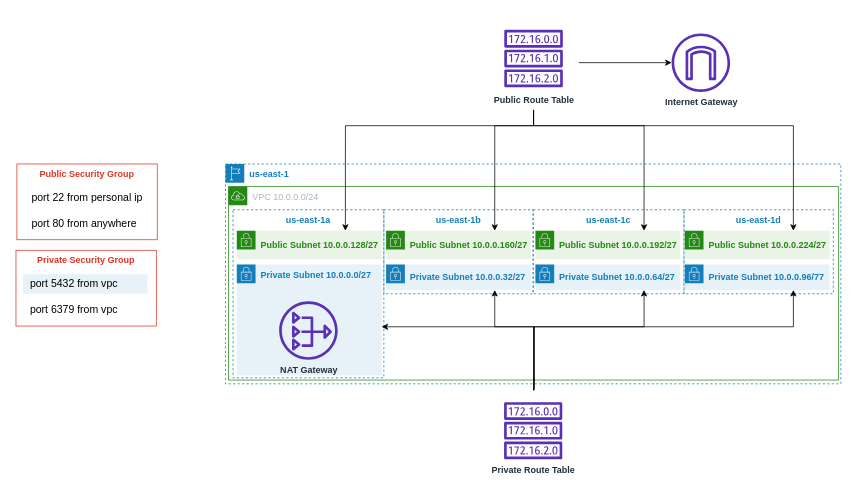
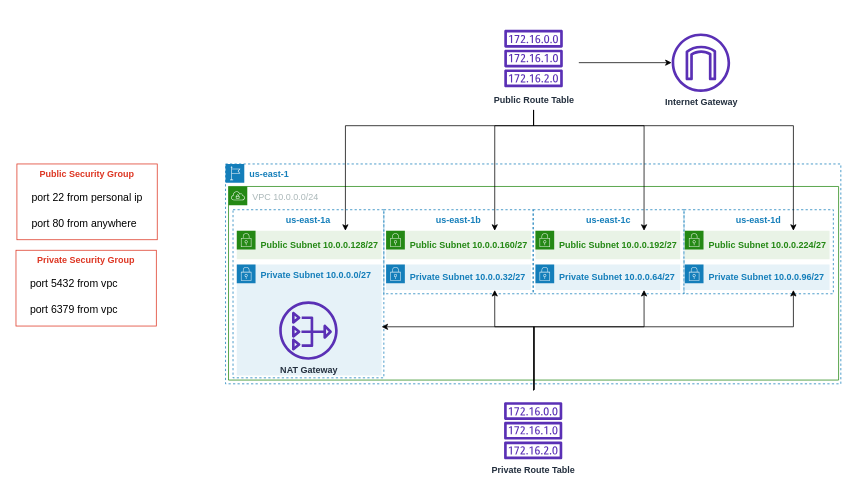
  <mxCell id="0" />
  <mxCell id="1" parent="0" />
  <mxCell id="2" value="us-east-1" style="points=[[0,0],[0.25,0],[0.5,0],[0.75,0],[1,0],[1,0.25],[1,0.5],[1,0.75],[1,1],[0.75,1],[0.5,1],[0.25,1],[0,1],[0,0.75],[0,0.5],[0,0.25]];outlineConnect=0;gradientColor=none;html=1;whiteSpace=wrap;fontSize=12;fontStyle=1;shape=mxgraph.aws4.group;grIcon=mxgraph.aws4.group_region;strokeColor=#147EBA;fillColor=none;verticalAlign=top;align=left;spacingLeft=30;fontColor=#147EBA;dashed=1;" vertex="1" parent="1"><mxGeometry x="300" y="218" width="820" height="293" as="geometry" /></mxCell>
  <mxCell id="3" value="VPC 10.0.0.0/24" style="points=[[0,0],[0.25,0],[0.5,0],[0.75,0],[1,0],[1,0.25],[1,0.5],[1,0.75],[1,1],[0.75,1],[0.5,1],[0.25,1],[0,1],[0,0.75],[0,0.5],[0,0.25]];outlineConnect=0;gradientColor=none;html=1;whiteSpace=wrap;fontSize=12;fontStyle=0;shape=mxgraph.aws4.group;grIcon=mxgraph.aws4.group_vpc;strokeColor=#248814;fillColor=none;verticalAlign=top;align=left;spacingLeft=30;fontColor=#AAB7B8;dashed=0;" vertex="1" parent="1"><mxGeometry x="304" y="248" width="813" height="258" as="geometry" /></mxCell>
  <mxCell id="4" style="edgeStyle=orthogonalEdgeStyle;rounded=0;orthogonalLoop=1;jettySize=auto;html=1;exitX=0.5;exitY=1;exitDx=0;exitDy=0;entryX=0.75;entryY=0;entryDx=0;entryDy=0;" edge="1" parent="1" source="6" target="11"><mxGeometry relative="1" as="geometry"><Array as="points"><mxPoint x="711" y="167" /><mxPoint x="460" y="167" /></Array></mxGeometry></mxCell>
  <mxCell id="5" style="edgeStyle=orthogonalEdgeStyle;rounded=0;orthogonalLoop=1;jettySize=auto;html=1;exitX=1;exitY=0.5;exitDx=0;exitDy=0;" edge="1" parent="1" source="6" target="15"><mxGeometry relative="1" as="geometry" /></mxCell>
  <mxCell id="6" value="" style="rounded=0;whiteSpace=wrap;html=1;verticalAlign=middle;strokeColor=none;" vertex="1" parent="1"><mxGeometry x="650.5" y="20" width="120" height="126" as="geometry" /></mxCell>
  <mxCell id="7" value="us-east-1a" style="fillColor=none;strokeColor=#147EBA;dashed=1;verticalAlign=top;fontStyle=1;fontColor=#147EBA;" vertex="1" parent="1"><mxGeometry x="310" y="279" width="201" height="224" as="geometry" /></mxCell>
  <mxCell id="8" value="us-east-1b" style="fillColor=none;strokeColor=#147EBA;dashed=1;verticalAlign=top;fontStyle=1;fontColor=#147EBA;" vertex="1" parent="1"><mxGeometry x="511" y="279" width="199" height="112" as="geometry" /></mxCell>
  <mxCell id="9" value="us-east-1c" style="fillColor=none;strokeColor=#147EBA;dashed=1;verticalAlign=top;fontStyle=1;fontColor=#147EBA;" vertex="1" parent="1"><mxGeometry x="710" y="279" width="201" height="112" as="geometry" /></mxCell>
  <mxCell id="10" value="us-east-1d" style="fillColor=none;strokeColor=#147EBA;dashed=1;verticalAlign=top;fontStyle=1;fontColor=#147EBA;" vertex="1" parent="1"><mxGeometry x="911" y="279" width="199" height="112" as="geometry" /></mxCell>
  <mxCell id="11" value="Public Subnet 10.0.0.128/27" style="points=[[0,0],[0.25,0],[0.5,0],[0.75,0],[1,0],[1,0.25],[1,0.5],[1,0.75],[1,1],[0.75,1],[0.5,1],[0.25,1],[0,1],[0,0.75],[0,0.5],[0,0.25]];outlineConnect=0;gradientColor=none;html=1;whiteSpace=wrap;fontSize=12;fontStyle=1;shape=mxgraph.aws4.group;grIcon=mxgraph.aws4.group_security_group;grStroke=0;strokeColor=#248814;fillColor=#E9F3E6;verticalAlign=middle;align=left;spacingLeft=30;fontColor=#248814;dashed=0;" vertex="1" parent="1"><mxGeometry x="315" y="307" width="193" height="38" as="geometry" /></mxCell>
  <mxCell id="12" value="Private Subnet 10.0.0.0/27" style="points=[[0,0],[0.25,0],[0.5,0],[0.75,0],[1,0],[1,0.25],[1,0.5],[1,0.75],[1,1],[0.75,1],[0.5,1],[0.25,1],[0,1],[0,0.75],[0,0.5],[0,0.25]];outlineConnect=0;gradientColor=none;html=1;whiteSpace=wrap;fontSize=12;fontStyle=1;shape=mxgraph.aws4.group;grIcon=mxgraph.aws4.group_security_group;grStroke=0;strokeColor=#147EBA;fillColor=#E6F2F8;verticalAlign=top;align=left;spacingLeft=30;fontColor=#147EBA;dashed=0;" vertex="1" parent="1"><mxGeometry x="315" y="352" width="193" height="148" as="geometry" /></mxCell>
  <mxCell id="13" value="Public Security Group" style="fillColor=none;strokeColor=#DD3522;verticalAlign=top;fontStyle=1;fontColor=#DD3522;" vertex="1" parent="1"><mxGeometry x="22" y="218" width="187" height="101" as="geometry" /></mxCell>
  <mxCell id="14" value="Public Route Table" style="outlineConnect=0;fontColor=#232F3E;gradientColor=none;fillColor=#5A30B5;strokeColor=none;dashed=0;verticalLabelPosition=bottom;verticalAlign=top;align=center;html=1;fontSize=12;fontStyle=1;aspect=fixed;pointerEvents=1;shape=mxgraph.aws4.route_table;" vertex="1" parent="1"><mxGeometry x="671.5" y="36.5" width="78" height="82" as="geometry" /></mxCell>
  <mxCell id="15" value="Internet Gateway" style="outlineConnect=0;fontColor=#232F3E;gradientColor=none;fillColor=#5A30B5;strokeColor=none;dashed=0;verticalLabelPosition=bottom;verticalAlign=top;align=center;html=1;fontSize=12;fontStyle=1;aspect=fixed;pointerEvents=1;shape=mxgraph.aws4.internet_gateway;" vertex="1" parent="1"><mxGeometry x="894.5" y="44" width="78" height="78" as="geometry" /></mxCell>
  <mxCell id="16" value="NAT Gateway" style="outlineConnect=0;fontColor=#232F3E;gradientColor=none;fillColor=#5A30B5;strokeColor=none;dashed=0;verticalLabelPosition=bottom;verticalAlign=top;align=center;html=1;fontSize=12;fontStyle=1;aspect=fixed;pointerEvents=1;shape=mxgraph.aws4.nat_gateway;" vertex="1" parent="1"><mxGeometry x="371.5" y="401" width="78" height="78" as="geometry" /></mxCell>
  <mxCell id="17" value="Public Subnet 10.0.0.160/27" style="points=[[0,0],[0.25,0],[0.5,0],[0.75,0],[1,0],[1,0.25],[1,0.5],[1,0.75],[1,1],[0.75,1],[0.5,1],[0.25,1],[0,1],[0,0.75],[0,0.5],[0,0.25]];outlineConnect=0;gradientColor=none;html=1;whiteSpace=wrap;fontSize=12;fontStyle=1;shape=mxgraph.aws4.group;grIcon=mxgraph.aws4.group_security_group;grStroke=0;strokeColor=#248814;fillColor=#E9F3E6;verticalAlign=middle;align=left;spacingLeft=30;fontColor=#248814;dashed=0;" vertex="1" parent="1"><mxGeometry x="514" y="307" width="193" height="38" as="geometry" /></mxCell>
  <mxCell id="18" value="Public Subnet 10.0.0.192/27" style="points=[[0,0],[0.25,0],[0.5,0],[0.75,0],[1,0],[1,0.25],[1,0.5],[1,0.75],[1,1],[0.75,1],[0.5,1],[0.25,1],[0,1],[0,0.75],[0,0.5],[0,0.25]];outlineConnect=0;gradientColor=none;html=1;whiteSpace=wrap;fontSize=12;fontStyle=1;shape=mxgraph.aws4.group;grIcon=mxgraph.aws4.group_security_group;grStroke=0;strokeColor=#248814;fillColor=#E9F3E6;verticalAlign=middle;align=left;spacingLeft=30;fontColor=#248814;dashed=0;" vertex="1" parent="1"><mxGeometry x="713" y="307" width="193" height="38" as="geometry" /></mxCell>
  <mxCell id="19" value="Public Subnet 10.0.0.224/27" style="points=[[0,0],[0.25,0],[0.5,0],[0.75,0],[1,0],[1,0.25],[1,0.5],[1,0.75],[1,1],[0.75,1],[0.5,1],[0.25,1],[0,1],[0,0.75],[0,0.5],[0,0.25]];outlineConnect=0;gradientColor=none;html=1;whiteSpace=wrap;fontSize=12;fontStyle=1;shape=mxgraph.aws4.group;grIcon=mxgraph.aws4.group_security_group;grStroke=0;strokeColor=#248814;fillColor=#E9F3E6;verticalAlign=middle;align=left;spacingLeft=30;fontColor=#248814;dashed=0;" vertex="1" parent="1"><mxGeometry x="912" y="307" width="193" height="38" as="geometry" /></mxCell>
  <mxCell id="20" value="Private Subnet 10.0.0.32/27" style="points=[[0,0],[0.25,0],[0.5,0],[0.75,0],[1,0],[1,0.25],[1,0.5],[1,0.75],[1,1],[0.75,1],[0.5,1],[0.25,1],[0,1],[0,0.75],[0,0.5],[0,0.25]];outlineConnect=0;gradientColor=none;html=1;whiteSpace=wrap;fontSize=12;fontStyle=1;shape=mxgraph.aws4.group;grIcon=mxgraph.aws4.group_security_group;grStroke=0;strokeColor=#147EBA;fillColor=#E6F2F8;verticalAlign=middle;align=left;spacingLeft=30;fontColor=#147EBA;dashed=0;" vertex="1" parent="1"><mxGeometry x="514" y="352" width="193" height="34" as="geometry" /></mxCell>
  <mxCell id="21" value="Private Subnet 10.0.0.64/27" style="points=[[0,0],[0.25,0],[0.5,0],[0.75,0],[1,0],[1,0.25],[1,0.5],[1,0.75],[1,1],[0.75,1],[0.5,1],[0.25,1],[0,1],[0,0.75],[0,0.5],[0,0.25]];outlineConnect=0;gradientColor=none;html=1;whiteSpace=wrap;fontSize=12;fontStyle=1;shape=mxgraph.aws4.group;grIcon=mxgraph.aws4.group_security_group;grStroke=0;strokeColor=#147EBA;fillColor=#E6F2F8;verticalAlign=middle;align=left;spacingLeft=30;fontColor=#147EBA;dashed=0;" vertex="1" parent="1"><mxGeometry x="713" y="352" width="193" height="34" as="geometry" /></mxCell>
- <mxCell id="22" value="Private Subnet 10.0.0.96/77" style="points=[[0,0],[0.25,0],[0.5,0],[0.75,0],[1,0],[1,0.25],[1,0.5],[1,0.75],[1,1],[0.75,1],[0.5,1],[0.25,1],[0,1],[0,0.75],[0,0.5],[0,0.25]];outlineConnect=0;gradientColor=none;html=1;whiteSpace=wrap;fontSize=12;fontStyle=1;shape=mxgraph.aws4.group;grIcon=mxgraph.aws4.group_security_group;grStroke=0;strokeColor=#147EBA;fillColor=#E6F2F8;verticalAlign=middle;align=left;spacingLeft=30;fontColor=#147EBA;dashed=0;" vertex="1" parent="1"><mxGeometry x="912" y="352" width="193" height="34" as="geometry" /></mxCell>
+ <mxCell id="22" value="Private Subnet 10.0.0.96/27" style="points=[[0,0],[0.25,0],[0.5,0],[0.75,0],[1,0],[1,0.25],[1,0.5],[1,0.75],[1,1],[0.75,1],[0.5,1],[0.25,1],[0,1],[0,0.75],[0,0.5],[0,0.25]];outlineConnect=0;gradientColor=none;html=1;whiteSpace=wrap;fontSize=12;fontStyle=1;shape=mxgraph.aws4.group;grIcon=mxgraph.aws4.group_security_group;grStroke=0;strokeColor=#147EBA;fillColor=#E6F2F8;verticalAlign=middle;align=left;spacingLeft=30;fontColor=#147EBA;dashed=0;" vertex="1" parent="1"><mxGeometry x="912" y="352" width="193" height="34" as="geometry" /></mxCell>
  <mxCell id="23" style="edgeStyle=orthogonalEdgeStyle;rounded=0;orthogonalLoop=1;jettySize=auto;html=1;entryX=0.75;entryY=0;entryDx=0;entryDy=0;exitX=0.5;exitY=1;exitDx=0;exitDy=0;" edge="1" parent="1" source="6" target="17"><mxGeometry relative="1" as="geometry"><mxPoint x="801" y="168" as="sourcePoint" /><mxPoint x="469.75" y="317" as="targetPoint" /><Array as="points"><mxPoint x="711" y="167" /><mxPoint x="659" y="167" /></Array></mxGeometry></mxCell>
  <mxCell id="24" style="edgeStyle=orthogonalEdgeStyle;rounded=0;orthogonalLoop=1;jettySize=auto;html=1;entryX=0.75;entryY=0;entryDx=0;entryDy=0;exitX=0.5;exitY=1;exitDx=0;exitDy=0;" edge="1" parent="1" source="6" target="18"><mxGeometry relative="1" as="geometry"><mxPoint x="963.75" y="114" as="sourcePoint" /><mxPoint x="912" y="294" as="targetPoint" /><Array as="points"><mxPoint x="711" y="167" /><mxPoint x="858" y="167" /></Array></mxGeometry></mxCell>
  <mxCell id="25" style="edgeStyle=orthogonalEdgeStyle;rounded=0;orthogonalLoop=1;jettySize=auto;html=1;entryX=0.75;entryY=0;entryDx=0;entryDy=0;exitX=0.5;exitY=1;exitDx=0;exitDy=0;" edge="1" parent="1" source="6" target="19"><mxGeometry relative="1" as="geometry"><mxPoint x="931" y="103" as="sourcePoint" /><mxPoint x="1078.25" y="283" as="targetPoint" /><Array as="points"><mxPoint x="711" y="167" /><mxPoint x="1057" y="167" /></Array></mxGeometry></mxCell>
  <mxCell id="26" value="" style="rounded=0;whiteSpace=wrap;html=1;verticalAlign=middle;strokeColor=none;" vertex="1" parent="1"><mxGeometry x="650" y="519" width="120" height="120" as="geometry" /></mxCell>
  <mxCell id="27" value="Private Route Table" style="outlineConnect=0;fontColor=#232F3E;gradientColor=none;fillColor=#5A30B5;strokeColor=none;dashed=0;verticalLabelPosition=bottom;verticalAlign=top;align=center;html=1;fontSize=12;fontStyle=1;aspect=fixed;pointerEvents=1;shape=mxgraph.aws4.route_table;" vertex="1" parent="1"><mxGeometry x="671" y="535.5" width="78" height="76" as="geometry" /></mxCell>
  <mxCell id="28" style="edgeStyle=orthogonalEdgeStyle;rounded=0;orthogonalLoop=1;jettySize=auto;html=1;exitX=0.5;exitY=0;exitDx=0;exitDy=0;" edge="1" parent="1" source="26"><mxGeometry relative="1" as="geometry"><mxPoint x="560.75" y="484" as="sourcePoint" /><mxPoint x="508" y="435" as="targetPoint" /><Array as="points"><mxPoint x="711" y="435" /></Array></mxGeometry></mxCell>
  <mxCell id="29" style="edgeStyle=orthogonalEdgeStyle;rounded=0;orthogonalLoop=1;jettySize=auto;html=1;exitX=0.5;exitY=0;exitDx=0;exitDy=0;entryX=0.75;entryY=1;entryDx=0;entryDy=0;" edge="1" parent="1" source="26" target="20"><mxGeometry relative="1" as="geometry"><mxPoint x="1028.25" y="515" as="sourcePoint" /><mxPoint x="778" y="422" as="targetPoint" /><Array as="points"><mxPoint x="711" y="435" /><mxPoint x="659" y="435" /></Array></mxGeometry></mxCell>
  <mxCell id="30" style="edgeStyle=orthogonalEdgeStyle;rounded=0;orthogonalLoop=1;jettySize=auto;html=1;exitX=0.5;exitY=0;exitDx=0;exitDy=0;entryX=0.75;entryY=1;entryDx=0;entryDy=0;" edge="1" parent="1" source="26" target="21"><mxGeometry relative="1" as="geometry"><mxPoint x="915.25" y="515" as="sourcePoint" /><mxPoint x="864" y="422" as="targetPoint" /><Array as="points"><mxPoint x="711" y="435" /><mxPoint x="858" y="435" /></Array></mxGeometry></mxCell>
  <mxCell id="31" style="edgeStyle=orthogonalEdgeStyle;rounded=0;orthogonalLoop=1;jettySize=auto;html=1;exitX=0.5;exitY=0;exitDx=0;exitDy=0;entryX=0.75;entryY=1;entryDx=0;entryDy=0;" edge="1" parent="1" source="26" target="22"><mxGeometry relative="1" as="geometry"><mxPoint x="867" y="513" as="sourcePoint" /><mxPoint x="1014.75" y="420" as="targetPoint" /><Array as="points"><mxPoint x="711" y="435" /><mxPoint x="1057" y="435" /></Array></mxGeometry></mxCell>
  <mxCell id="32" value="&amp;nbsp; port 22 from personal ip" style="rounded=0;whiteSpace=wrap;html=1;verticalAlign=middle;align=left;strokeColor=none;fontStyle=0;fontSize=14;" vertex="1" parent="1"><mxGeometry x="31.5" y="250" width="165.5" height="26" as="geometry" /></mxCell>
  <mxCell id="33" value="&amp;nbsp; port 80 from anywhere" style="rounded=0;whiteSpace=wrap;html=1;verticalAlign=middle;align=left;strokeColor=none;fontStyle=0;fontSize=14;" vertex="1" parent="1"><mxGeometry x="31.5" y="284" width="165.5" height="26" as="geometry" /></mxCell>
  <mxCell id="34" value="Private Security Group" style="fillColor=none;strokeColor=#DD3522;verticalAlign=top;fontStyle=1;fontColor=#DD3522;" vertex="1" parent="1"><mxGeometry x="20.75" y="333" width="187" height="101" as="geometry" /></mxCell>
- <mxCell id="35" value="&amp;nbsp; port 5432 from vpc" style="rounded=0;whiteSpace=wrap;html=1;verticalAlign=middle;align=left;strokeColor=none;fontStyle=0;fontSize=14;fillColor=#e6f2f8;" vertex="1" parent="1"><mxGeometry x="30.25" y="365" width="165.5" height="26" as="geometry" /></mxCell>
+ <mxCell id="35" value="&amp;nbsp; port 5432 from vpc" style="rounded=0;whiteSpace=wrap;html=1;verticalAlign=middle;align=left;strokeColor=none;fontStyle=0;fontSize=14;" vertex="1" parent="1"><mxGeometry x="30.25" y="365" width="165.5" height="26" as="geometry" /></mxCell>
  <mxCell id="36" value="&amp;nbsp; port 6379 from vpc" style="rounded=0;whiteSpace=wrap;html=1;verticalAlign=middle;align=left;strokeColor=none;fontStyle=0;fontSize=14;" vertex="1" parent="1"><mxGeometry x="30.25" y="399" width="165.5" height="26" as="geometry" /></mxCell>
